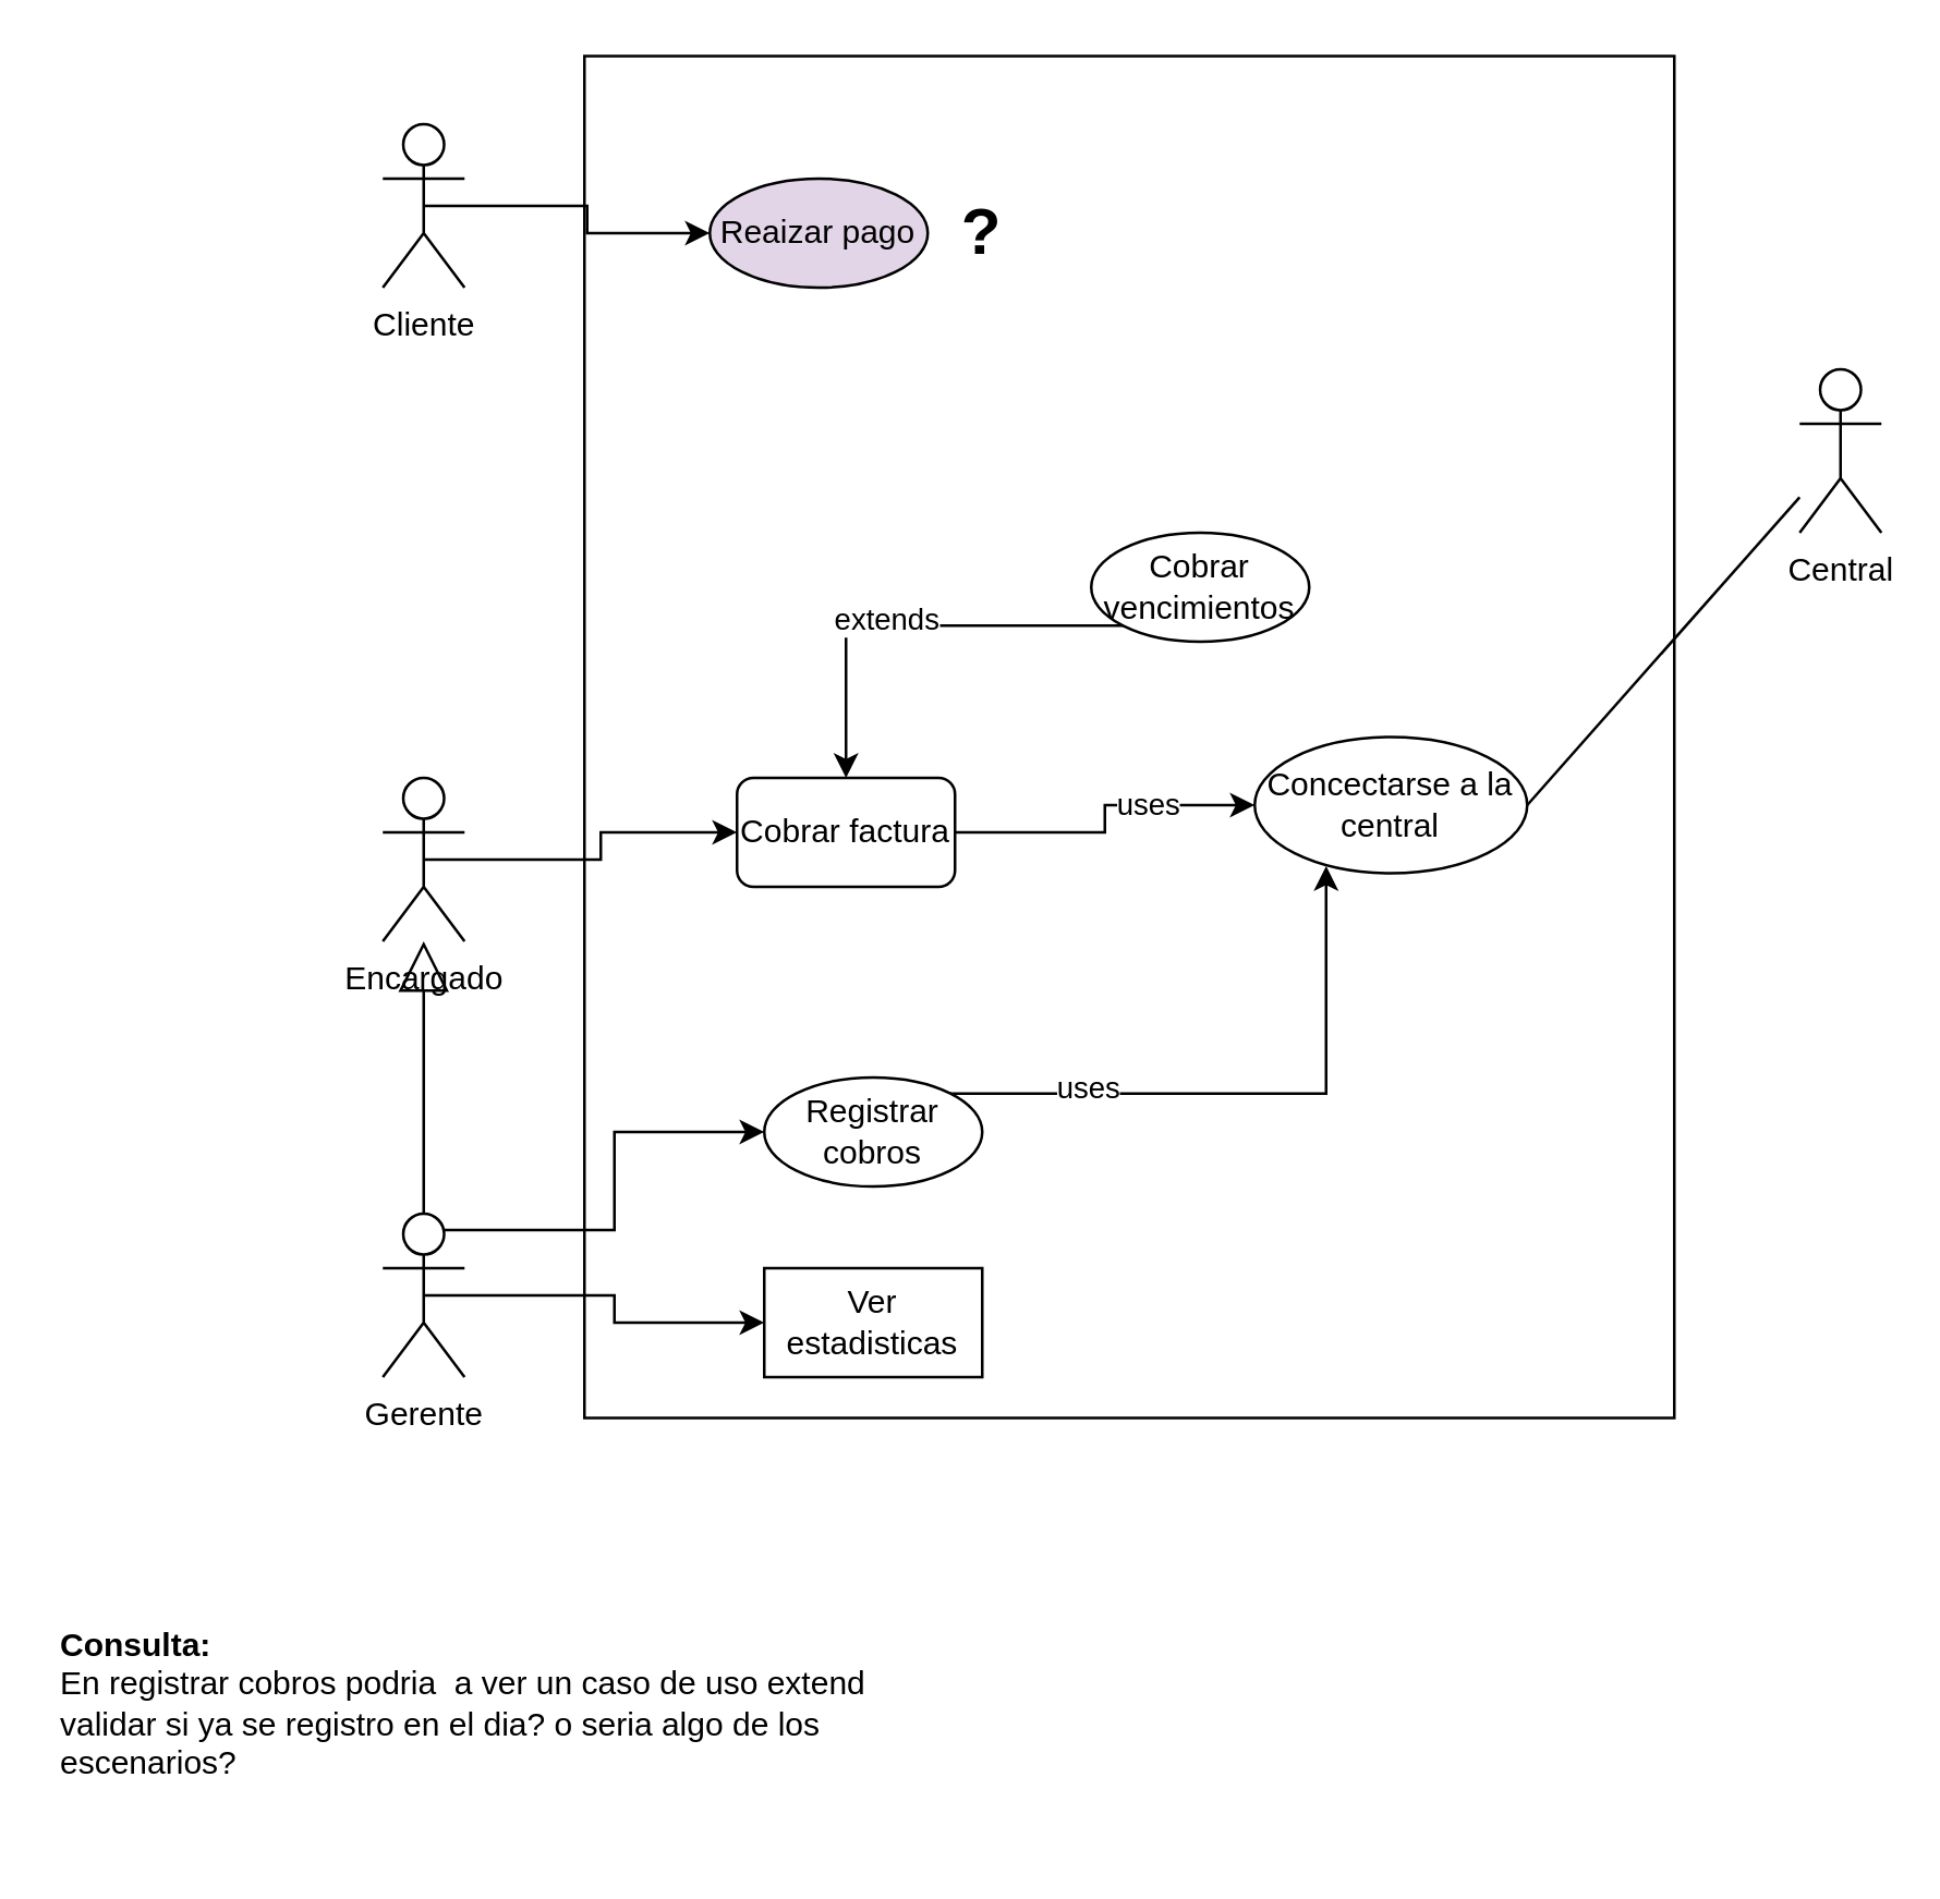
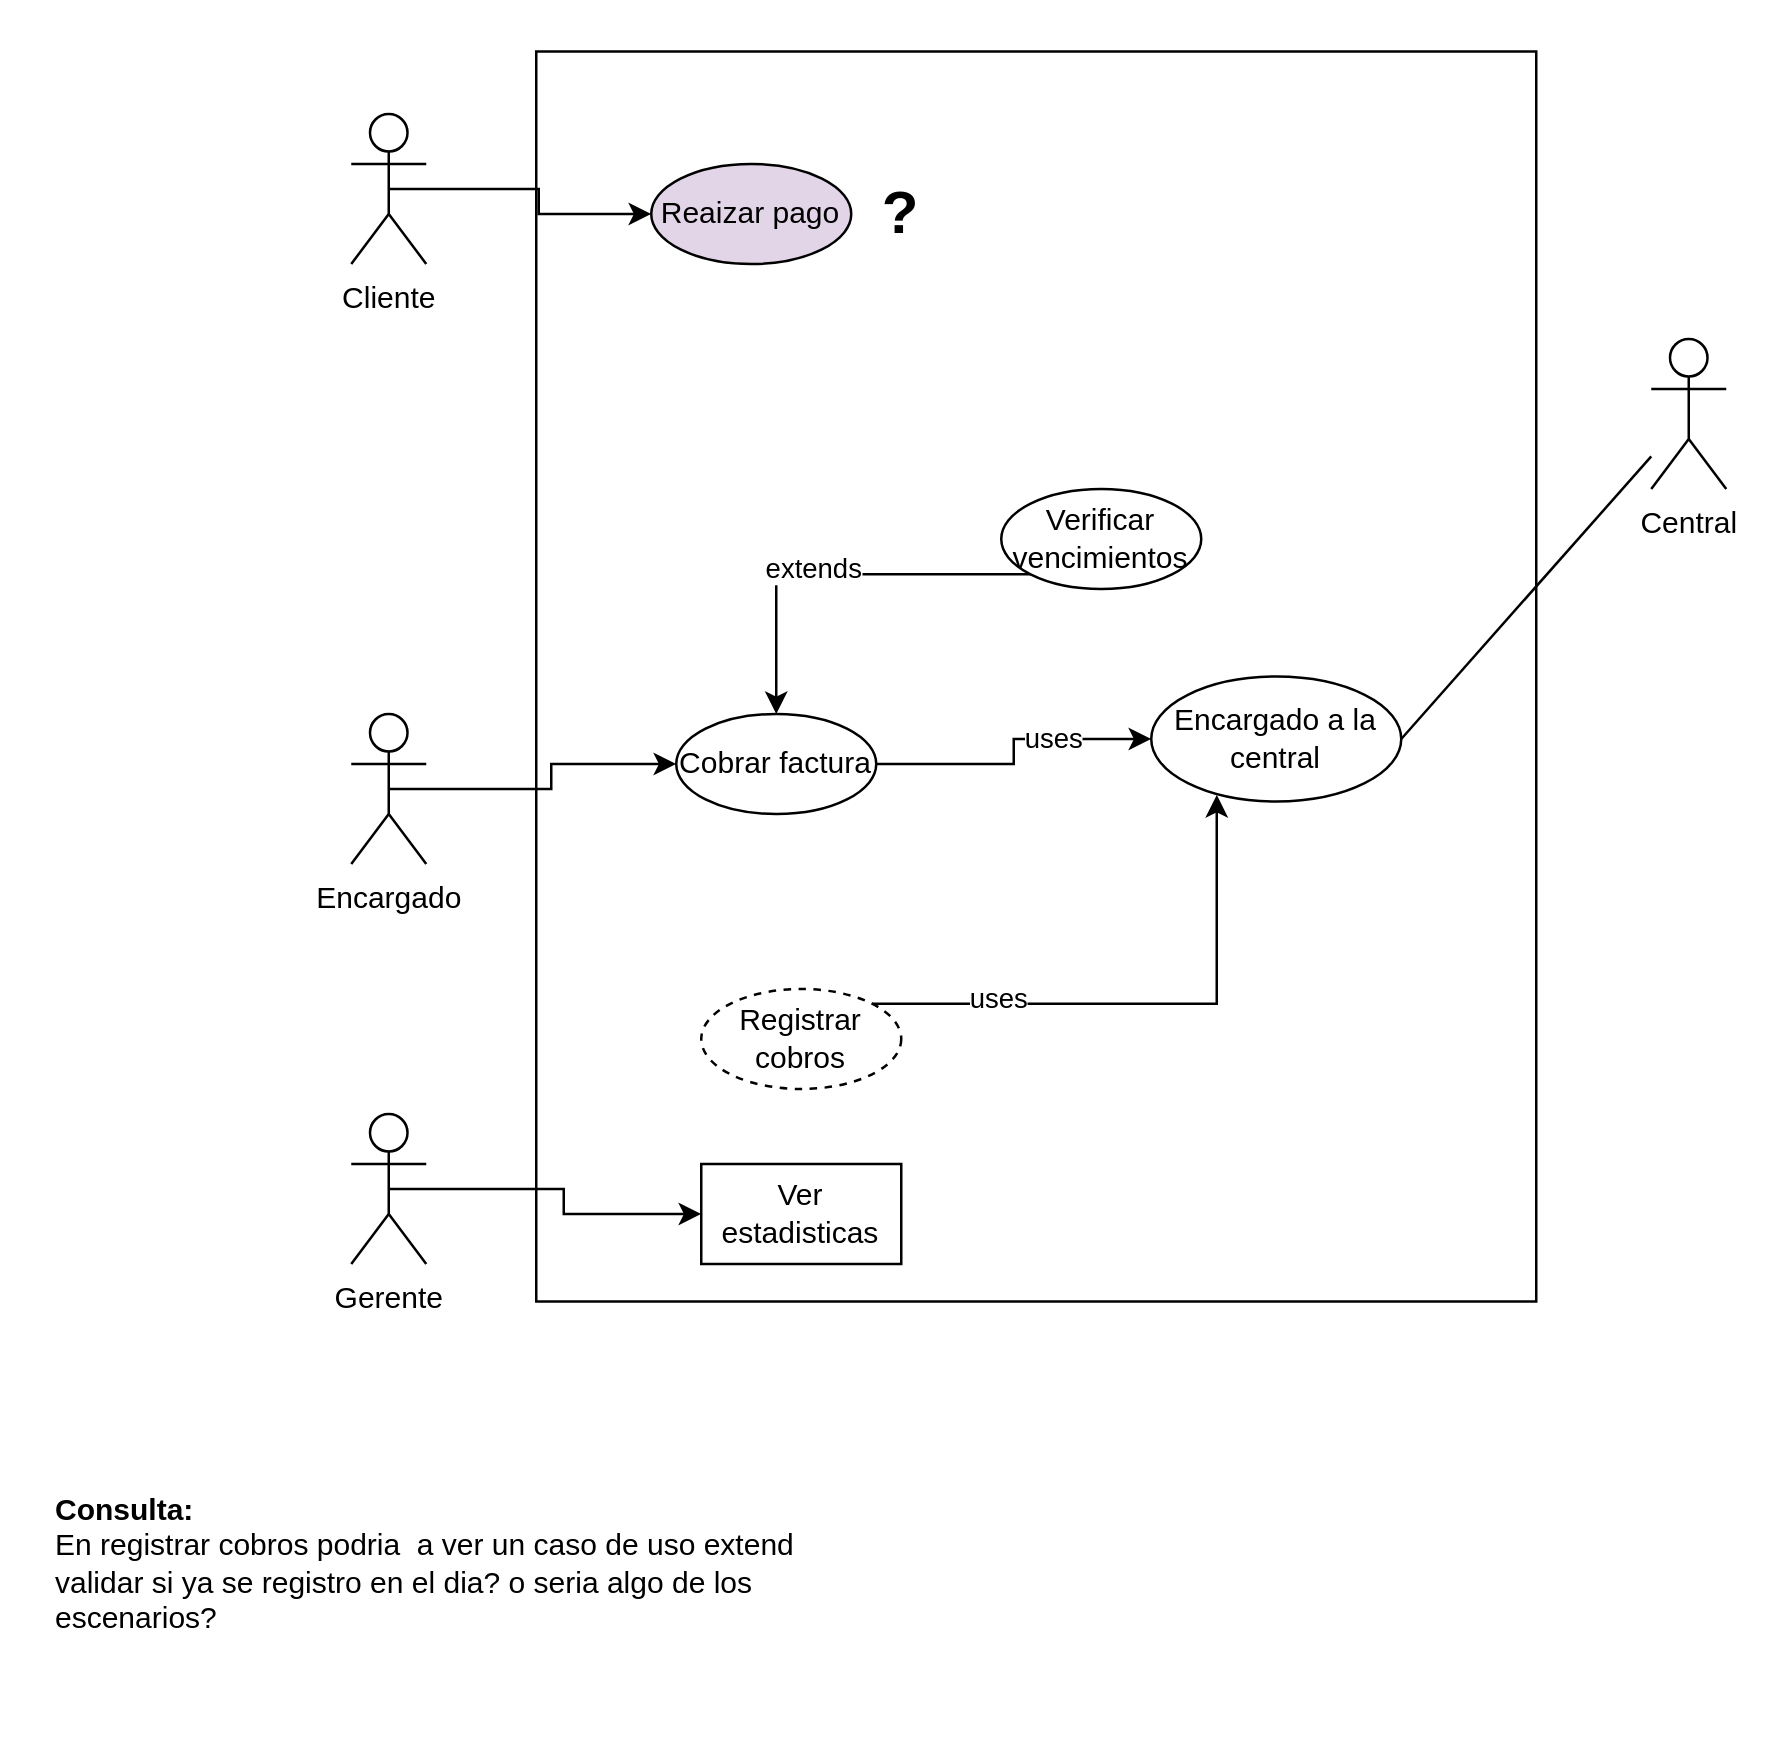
  <mxCell id="0" />
  <mxCell id="1" parent="0" />
  <mxCell id="2" value="" style="rounded=0;whiteSpace=wrap;html=1;movable=0;resizable=0;rotatable=0;deletable=0;editable=0;locked=1;connectable=0;" vertex="1" parent="1"><mxGeometry x="214" y="20" width="400" height="500" as="geometry" /></mxCell>
  <mxCell id="3" style="edgeStyle=orthogonalEdgeStyle;rounded=0;orthogonalLoop=1;jettySize=auto;html=1;exitX=0.5;exitY=0.5;exitDx=0;exitDy=0;exitPerimeter=0;entryX=0;entryY=0.5;entryDx=0;entryDy=0;" edge="1" parent="1" source="4" target="11"><mxGeometry relative="1" as="geometry" /></mxCell>
  <mxCell id="4" value="Cliente" style="shape=umlActor;verticalLabelPosition=bottom;verticalAlign=top;html=1;outlineConnect=0;" vertex="1" parent="1"><mxGeometry x="140" y="45" width="30" height="60" as="geometry" /></mxCell>
- <mxCell id="5" style="edgeStyle=orthogonalEdgeStyle;rounded=0;orthogonalLoop=1;jettySize=auto;html=1;exitX=0.75;exitY=0.1;exitDx=0;exitDy=0;exitPerimeter=0;entryX=0;entryY=0.5;entryDx=0;entryDy=0;" edge="1" parent="1" source="7" target="22"><mxGeometry relative="1" as="geometry" /></mxCell>
  <mxCell id="6" style="edgeStyle=orthogonalEdgeStyle;rounded=0;orthogonalLoop=1;jettySize=auto;html=1;exitX=0.5;exitY=0.5;exitDx=0;exitDy=0;exitPerimeter=0;entryX=0;entryY=0.5;entryDx=0;entryDy=0;" edge="1" parent="1" source="7" target="26"><mxGeometry relative="1" as="geometry" /></mxCell>
  <mxCell id="7" value="Gerente" style="shape=umlActor;verticalLabelPosition=bottom;verticalAlign=top;html=1;outlineConnect=0;" vertex="1" parent="1"><mxGeometry x="140" y="445" width="30" height="60" as="geometry" /></mxCell>
  <mxCell id="8" style="edgeStyle=orthogonalEdgeStyle;rounded=0;orthogonalLoop=1;jettySize=auto;html=1;exitX=0.5;exitY=0.5;exitDx=0;exitDy=0;exitPerimeter=0;entryX=0;entryY=0.5;entryDx=0;entryDy=0;" edge="1" parent="1" source="9" target="14"><mxGeometry relative="1" as="geometry" /></mxCell>
  <mxCell id="9" value="Encargado" style="shape=umlActor;verticalLabelPosition=bottom;verticalAlign=top;html=1;outlineConnect=0;" vertex="1" parent="1"><mxGeometry x="140" y="285" width="30" height="60" as="geometry" /></mxCell>
  <mxCell id="10" value="Central" style="shape=umlActor;verticalLabelPosition=bottom;verticalAlign=top;html=1;outlineConnect=0;" vertex="1" parent="1"><mxGeometry x="660" y="135" width="30" height="60" as="geometry" /></mxCell>
  <mxCell id="11" value="Reaizar pago" style="ellipse;whiteSpace=wrap;html=1;fillColor=#e1d5e7;" vertex="1" parent="1"><mxGeometry x="260" y="65" width="80" height="40" as="geometry" /></mxCell>
  <mxCell id="12" style="edgeStyle=orthogonalEdgeStyle;rounded=0;orthogonalLoop=1;jettySize=auto;html=1;exitX=1;exitY=0.5;exitDx=0;exitDy=0;entryX=0;entryY=0.5;entryDx=0;entryDy=0;" edge="1" parent="1" source="14" target="15"><mxGeometry relative="1" as="geometry" /></mxCell>
  <mxCell id="13" value="uses" style="edgeLabel;html=1;align=center;verticalAlign=middle;resizable=0;points=[];" vertex="1" connectable="0" parent="12"><mxGeometry x="0.325" y="1" relative="1" as="geometry"><mxPoint as="offset" /></mxGeometry></mxCell>
- <mxCell id="14" value="Cobrar factura" style="whiteSpace=wrap;html=1;rounded=1;" vertex="1" parent="1"><mxGeometry x="270" y="285" width="80" height="40" as="geometry" /></mxCell>
- <mxCell id="15" value="Concectarse a la central" style="ellipse;whiteSpace=wrap;html=1;" vertex="1" parent="1"><mxGeometry x="460" y="270" width="100" height="50" as="geometry" /></mxCell>
+ <mxCell id="14" value="Cobrar factura" style="ellipse;whiteSpace=wrap;html=1;" vertex="1" parent="1"><mxGeometry x="270" y="285" width="80" height="40" as="geometry" /></mxCell>
+ <mxCell id="15" value="Encargado a la central" style="ellipse;whiteSpace=wrap;html=1;" vertex="1" parent="1"><mxGeometry x="460" y="270" width="100" height="50" as="geometry" /></mxCell>
  <mxCell id="16" value="&lt;b&gt;&lt;font style=&quot;font-size: 24px;&quot;&gt;?&lt;/font&gt;&lt;/b&gt;" style="text;html=1;align=center;verticalAlign=middle;whiteSpace=wrap;rounded=0;" vertex="1" parent="1"><mxGeometry x="330" y="70" width="60" height="30" as="geometry" /></mxCell>
- <mxCell id="17" value="" style="endArrow=block;endSize=16;endFill=0;html=1;rounded=0;exitX=0.5;exitY=0;exitDx=0;exitDy=0;exitPerimeter=0;" edge="1" parent="1" source="7" target="9"><mxGeometry width="160" relative="1" as="geometry"><mxPoint x="240" y="325" as="sourcePoint" /><mxPoint x="400" y="325" as="targetPoint" /></mxGeometry></mxCell>
  <mxCell id="18" value="" style="endArrow=none;html=1;rounded=0;exitX=1;exitY=0.5;exitDx=0;exitDy=0;" edge="1" parent="1" source="15" target="10"><mxGeometry width="50" height="50" relative="1" as="geometry"><mxPoint x="570" y="345" as="sourcePoint" /><mxPoint x="620" y="295" as="targetPoint" /></mxGeometry></mxCell>
  <mxCell id="19" style="edgeStyle=orthogonalEdgeStyle;rounded=0;orthogonalLoop=1;jettySize=auto;html=1;exitX=0;exitY=1;exitDx=0;exitDy=0;" edge="1" parent="1" source="21" target="14"><mxGeometry relative="1" as="geometry" /></mxCell>
  <mxCell id="20" value="extends" style="edgeLabel;html=1;align=center;verticalAlign=middle;resizable=0;points=[];" vertex="1" connectable="0" parent="19"><mxGeometry x="0.104" y="-3" relative="1" as="geometry"><mxPoint as="offset" /></mxGeometry></mxCell>
- <mxCell id="21" value="Cobrar vencimientos" style="ellipse;whiteSpace=wrap;html=1;" vertex="1" parent="1"><mxGeometry x="400" y="195" width="80" height="40" as="geometry" /></mxCell>
- <mxCell id="22" value="Registrar cobros" style="ellipse;whiteSpace=wrap;html=1;" vertex="1" parent="1"><mxGeometry x="280" y="395" width="80" height="40" as="geometry" /></mxCell>
+ <mxCell id="21" value="Verificar vencimientos" style="ellipse;whiteSpace=wrap;html=1;" vertex="1" parent="1"><mxGeometry x="400" y="195" width="80" height="40" as="geometry" /></mxCell>
+ <mxCell id="22" value="Registrar cobros" style="ellipse;whiteSpace=wrap;html=1;dashed=1;" vertex="1" parent="1"><mxGeometry x="280" y="395" width="80" height="40" as="geometry" /></mxCell>
  <mxCell id="23" style="edgeStyle=orthogonalEdgeStyle;rounded=0;orthogonalLoop=1;jettySize=auto;html=1;exitX=1;exitY=0;exitDx=0;exitDy=0;entryX=0.262;entryY=0.947;entryDx=0;entryDy=0;entryPerimeter=0;" edge="1" parent="1" source="22" target="15"><mxGeometry relative="1" as="geometry" /></mxCell>
  <mxCell id="24" value="uses" style="edgeLabel;html=1;align=center;verticalAlign=middle;resizable=0;points=[];" vertex="1" connectable="0" parent="23"><mxGeometry x="-0.552" y="2" relative="1" as="geometry"><mxPoint as="offset" /></mxGeometry></mxCell>
  <mxCell id="25" value="&lt;b&gt;Consulta:&lt;/b&gt;&lt;br&gt;En registrar cobros podria&amp;nbsp; a ver un caso de uso extend validar si ya se registro en el dia? o seria algo de los escenarios?" style="text;html=1;align=left;verticalAlign=middle;whiteSpace=wrap;rounded=0;" vertex="1" parent="1"><mxGeometry x="20" y="575" width="310" height="100" as="geometry" /></mxCell>
  <mxCell id="26" value="Ver estadisticas" style="whiteSpace=wrap;html=1;rounded=0;" vertex="1" parent="1"><mxGeometry x="280" y="465" width="80" height="40" as="geometry" /></mxCell>
